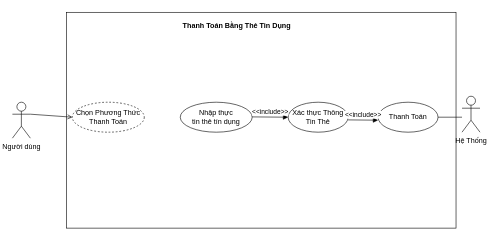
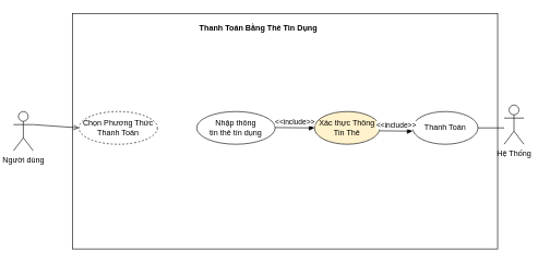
  <mxCell id="0" />
  <mxCell id="1" parent="0" />
  <mxCell id="2" value="Người dùng" style="shape=umlActor;verticalLabelPosition=bottom;verticalAlign=top;html=1;outlineConnect=0;" vertex="1" parent="1"><mxGeometry x="20" y="170" width="30" height="60" as="geometry" /></mxCell>
  <mxCell id="3" value="" style="rounded=0;whiteSpace=wrap;html=1;" vertex="1" parent="1"><mxGeometry x="110" y="20" width="650" height="360" as="geometry" /></mxCell>
  <mxCell id="4" value="Thanh Toán Bằng Thẻ Tin Dụng" style="text;align=center;fontStyle=1;verticalAlign=middle;spacingLeft=3;spacingRight=3;strokeColor=none;rotatable=0;points=[[0,0.5],[1,0.5]];portConstraint=eastwest;html=1;" vertex="1" parent="1"><mxGeometry x="354" y="30" width="80" height="26" as="geometry" /></mxCell>
  <mxCell id="5" value="Chọn Phương Thức Thanh Toán" style="ellipse;whiteSpace=wrap;html=1;dashed=1;" vertex="1" parent="1"><mxGeometry x="120" y="170" width="120" height="50" as="geometry" /></mxCell>
- <mxCell id="6" value="Nhập thực &lt;br&gt;tin thẻ tín dụng" style="ellipse;whiteSpace=wrap;html=1;" vertex="1" parent="1"><mxGeometry x="300" y="170" width="120" height="50" as="geometry" /></mxCell>
+ <mxCell id="6" value="Nhập thông &lt;br&gt;tin thẻ tín dụng" style="ellipse;whiteSpace=wrap;html=1;" vertex="1" parent="1"><mxGeometry x="300" y="170" width="120" height="50" as="geometry" /></mxCell>
  <mxCell id="7" value="" style="endArrow=open;html=1;rounded=0;exitX=1;exitY=0.333;exitDx=0;exitDy=0;exitPerimeter=0;entryX=0;entryY=0.5;entryDx=0;entryDy=0;" edge="1" parent="1" source="2" target="5"><mxGeometry width="50" height="50" relative="1" as="geometry"><mxPoint x="370" y="230" as="sourcePoint" /><mxPoint x="420" y="180" as="targetPoint" /></mxGeometry></mxCell>
  <mxCell id="8" value="Hệ Thống" style="shape=umlActor;verticalLabelPosition=bottom;verticalAlign=top;html=1;outlineConnect=0;" vertex="1" parent="1"><mxGeometry x="770" y="160" width="30" height="60" as="geometry" /></mxCell>
- <mxCell id="9" value="Xác thực Thông Tin Thẻ" style="ellipse;whiteSpace=wrap;html=1;" vertex="1" parent="1"><mxGeometry x="480" y="170" width="100" height="50" as="geometry" /></mxCell>
+ <mxCell id="9" value="Xác thực Thông Tin Thẻ" style="ellipse;whiteSpace=wrap;html=1;fillColor=#fff2cc;" vertex="1" parent="1"><mxGeometry x="480" y="170" width="100" height="50" as="geometry" /></mxCell>
  <mxCell id="10" value="&amp;lt;&amp;lt;include&amp;gt;&amp;gt;" style="html=1;verticalAlign=bottom;endArrow=block;edgeStyle=elbowEdgeStyle;elbow=vertical;curved=0;rounded=0;exitX=1;exitY=0.5;exitDx=0;exitDy=0;" edge="1" parent="1" target="9"><mxGeometry width="80" relative="1" as="geometry"><mxPoint x="420" y="194.5" as="sourcePoint" /><mxPoint x="460" y="195" as="targetPoint" /></mxGeometry></mxCell>
  <mxCell id="11" value="Thanh Toán" style="ellipse;whiteSpace=wrap;html=1;" vertex="1" parent="1"><mxGeometry x="630" y="170" width="100" height="50" as="geometry" /></mxCell>
  <mxCell id="12" value="&amp;lt;&amp;lt;include&amp;gt;&amp;gt;" style="html=1;verticalAlign=bottom;endArrow=block;edgeStyle=elbowEdgeStyle;elbow=vertical;curved=0;rounded=0;exitX=1;exitY=0.5;exitDx=0;exitDy=0;" edge="1" parent="1"><mxGeometry width="80" relative="1" as="geometry"><mxPoint x="580" y="199.5" as="sourcePoint" /><mxPoint x="630" y="200" as="targetPoint" /></mxGeometry></mxCell>
  <mxCell id="13" value="" style="line;strokeWidth=1;fillColor=none;align=left;verticalAlign=middle;spacingTop=-1;spacingLeft=3;spacingRight=3;rotatable=0;labelPosition=right;points=[];portConstraint=eastwest;strokeColor=inherit;" vertex="1" parent="1"><mxGeometry x="730" y="191" width="40" height="8" as="geometry" /></mxCell>
